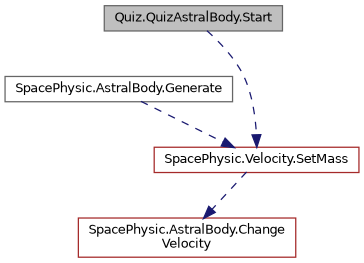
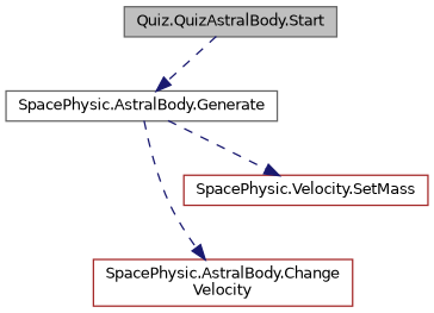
  digraph {
    rankdir=TB
    node [color=gray40 fillcolor=white fontname=Helvetica fontsize=10 shape=record style=filled]
    edge [color=midnightblue fontname=Helvetica fontsize=10 labelfontname=Helvetica labelfontsize=10 style=dashed]
    n1 [fillcolor=grey75 fontcolor=black height=0.2 label="Quiz.QuizAstralBody.Start" width=0.4]
    n2 [height=0.2 label="SpacePhysic.AstralBody.Generate" width=0.4]
    n3 [color=brown height=0.2 label="SpacePhysic.AstralBody.Change\lVelocity" width=0.4]
    n4 [color=brown height=0.2 label="SpacePhysic.Velocity.SetMass" width=0.4]
-   n1 -> n4
-   n4 -> n3
+   n1 -> n2
+   n2 -> n3
    n2 -> n4
  }
